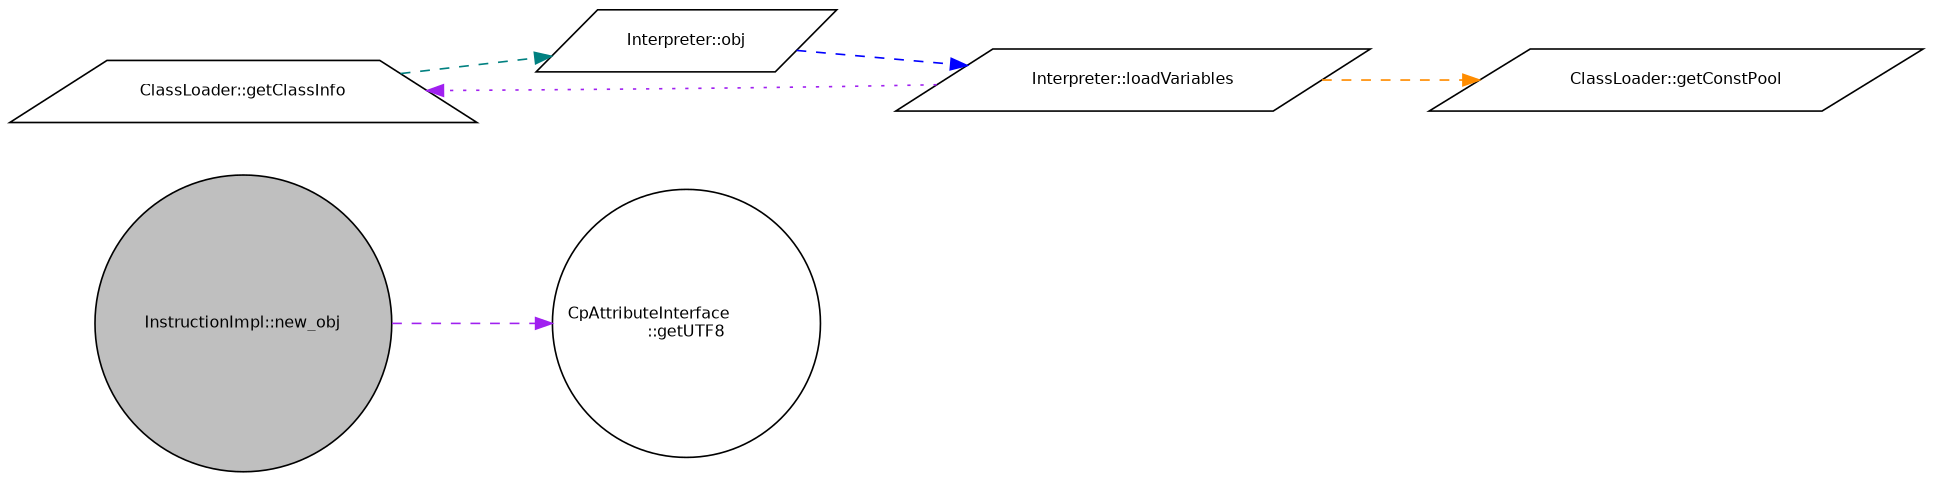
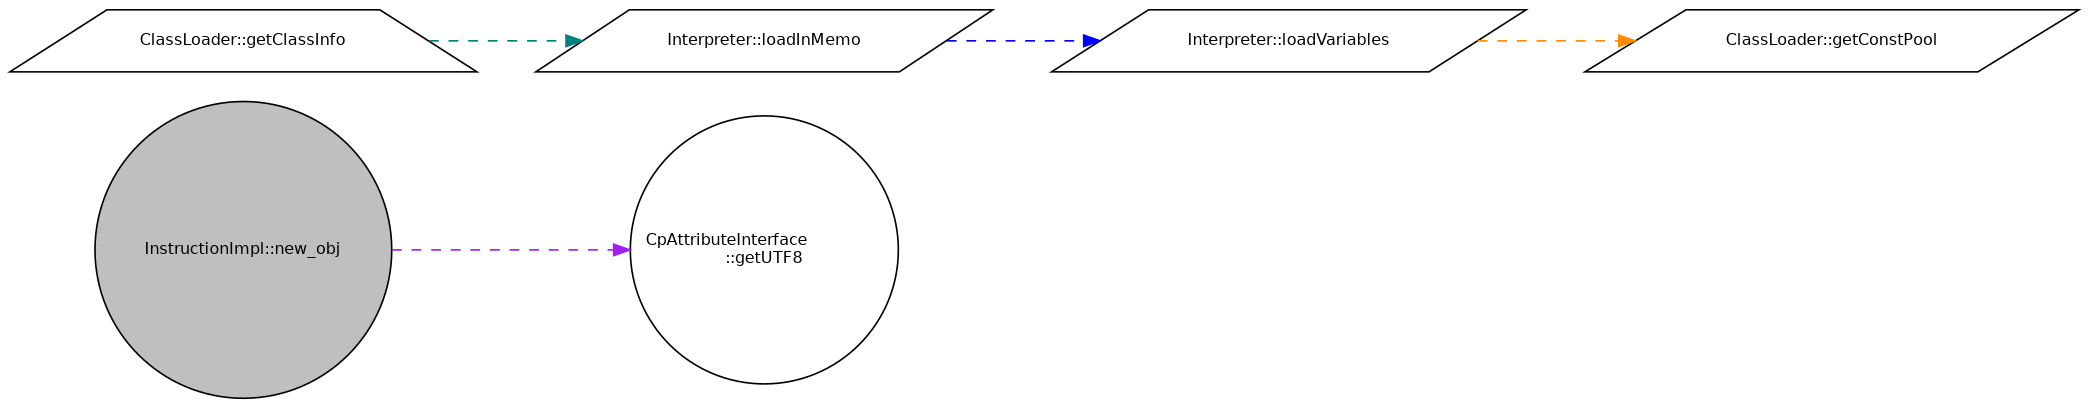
  digraph {
    rankdir=LR
    node [color=black fillcolor=white fontname=Helvetica fontsize=10 shape=parallelogram style=filled]
    edge [color=purple fontname=Helvetica fontsize=10 labelfontname=Helvetica labelfontsize=10 style=dashed]
    n1 [fillcolor=grey75 fontcolor=black height=0.2 label="InstructionImpl::new_obj" shape=circle width=0.4]
    n2 [height=0.2 label="CpAttributeInterface\l::getUTF8" shape=circle width=0.4]
    n3 [height=0.2 label="ClassLoader::getClassInfo" shape=trapezium width=0.4]
-   n4 [height=0.2 label="Interpreter::obj" width=0.4]
+   n4 [height=0.2 label="Interpreter::loadInMemo" width=0.4]
    n5 [height=0.2 label="Interpreter::loadVariables" width=0.4]
    n6 [height=0.2 label="ClassLoader::getConstPool" width=0.4]
    n1 -> n2
    n3 -> n4 [color=teal]
    n4 -> n5 [color=blue]
-   n5 -> n3 [style=dotted]
    n5 -> n6 [color=darkorange]
  }
